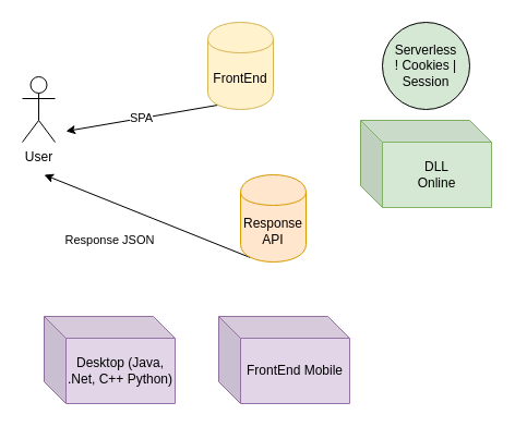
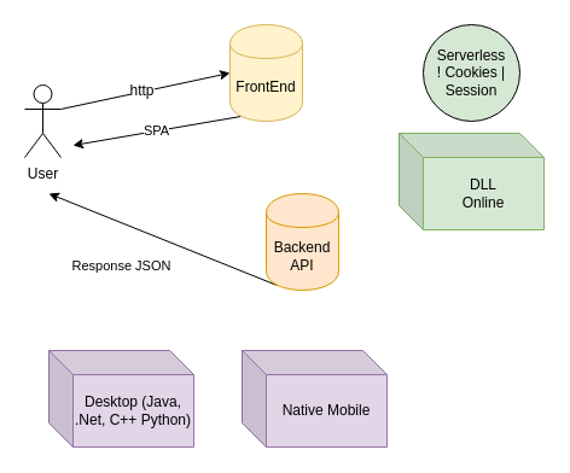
  <mxCell id="0" />
  <mxCell id="1" parent="0" />
+ <mxCell id="2" style="rounded=0;orthogonalLoop=1;jettySize=auto;html=1;exitX=1;exitY=0.333;exitDx=0;exitDy=0;exitPerimeter=0;entryX=0;entryY=0.5;entryDx=0;entryDy=0;" edge="1" parent="1" source="4" target="6"><mxGeometry relative="1" as="geometry" /></mxCell>
+ <mxCell id="3" value="http" style="text;html=1;align=center;verticalAlign=middle;resizable=0;points=[];;labelBackgroundColor=#ffffff;" vertex="1" connectable="0" parent="2"><mxGeometry x="-0.044" y="1" relative="1" as="geometry"><mxPoint as="offset" /></mxGeometry></mxCell>
  <mxCell id="4" value="User" style="shape=umlActor;verticalLabelPosition=bottom;labelBackgroundColor=#ffffff;verticalAlign=top;html=1;outlineConnect=0;" vertex="1" parent="1"><mxGeometry x="20" y="70" width="30" height="60" as="geometry" /></mxCell>
  <mxCell id="5" value="SPA" style="edgeStyle=none;rounded=0;orthogonalLoop=1;jettySize=auto;html=1;exitX=0.15;exitY=0.95;exitDx=0;exitDy=0;exitPerimeter=0;" edge="1" parent="1" source="6"><mxGeometry relative="1" as="geometry"><mxPoint x="60" y="120" as="targetPoint" /></mxGeometry></mxCell>
  <mxCell id="6" value="FrontEnd" style="shape=cylinder;whiteSpace=wrap;html=1;boundedLbl=1;backgroundOutline=1;fillColor=#fff2cc;strokeColor=#d6b656;" vertex="1" parent="1"><mxGeometry x="190" y="20" width="60" height="80" as="geometry" /></mxCell>
  <mxCell id="7" value="Response JSON" style="edgeStyle=none;rounded=0;orthogonalLoop=1;jettySize=auto;html=1;exitX=0.15;exitY=0.95;exitDx=0;exitDy=0;exitPerimeter=0;" edge="1" parent="1" source="8"><mxGeometry x="0.234" y="33" relative="1" as="geometry"><mxPoint x="40" y="160" as="targetPoint" /><mxPoint as="offset" /></mxGeometry></mxCell>
- <mxCell id="8" value="Response API" style="shape=cylinder;whiteSpace=wrap;html=1;boundedLbl=1;backgroundOutline=1;fillColor=#ffe6cc;strokeColor=#d79b00;" vertex="1" parent="1"><mxGeometry x="220" y="160" width="60" height="80" as="geometry" /></mxCell>
+ <mxCell id="8" value="Backend API" style="shape=cylinder;whiteSpace=wrap;html=1;boundedLbl=1;backgroundOutline=1;fillColor=#ffe6cc;strokeColor=#d79b00;" vertex="1" parent="1"><mxGeometry x="220" y="160" width="60" height="80" as="geometry" /></mxCell>
  <mxCell id="9" value="Desktop (Java, .Net, C++ Python)" style="shape=cube;whiteSpace=wrap;html=1;boundedLbl=1;backgroundOutline=1;darkOpacity=0.05;darkOpacity2=0.1;fillColor=#e1d5e7;strokeColor=#9673a6;" vertex="1" parent="1"><mxGeometry x="40" y="290" width="120" height="80" as="geometry" /></mxCell>
  <mxCell id="10" value="DLL&lt;br&gt;Online" style="shape=cube;whiteSpace=wrap;html=1;boundedLbl=1;backgroundOutline=1;darkOpacity=0.05;darkOpacity2=0.1;fillColor=#d5e8d4;strokeColor=#82b366;" vertex="1" parent="1"><mxGeometry x="330" y="110" width="120" height="80" as="geometry" /></mxCell>
  <mxCell id="11" value="Serverless&lt;br&gt;! Cookies | Session" style="ellipse;whiteSpace=wrap;html=1;aspect=fixed;fillColor=#d5e8d4;" vertex="1" parent="1"><mxGeometry x="350" y="20" width="80" height="80" as="geometry" /></mxCell>
- <mxCell id="12" value="FrontEnd Mobile" style="shape=cube;whiteSpace=wrap;html=1;boundedLbl=1;backgroundOutline=1;darkOpacity=0.05;darkOpacity2=0.1;fillColor=#e1d5e7;strokeColor=#9673a6;" vertex="1" parent="1"><mxGeometry x="200" y="290" width="120" height="80" as="geometry" /></mxCell>
+ <mxCell id="12" value="Native Mobile" style="shape=cube;whiteSpace=wrap;html=1;boundedLbl=1;backgroundOutline=1;darkOpacity=0.05;darkOpacity2=0.1;fillColor=#e1d5e7;strokeColor=#9673a6;" vertex="1" parent="1"><mxGeometry x="200" y="290" width="120" height="80" as="geometry" /></mxCell>
